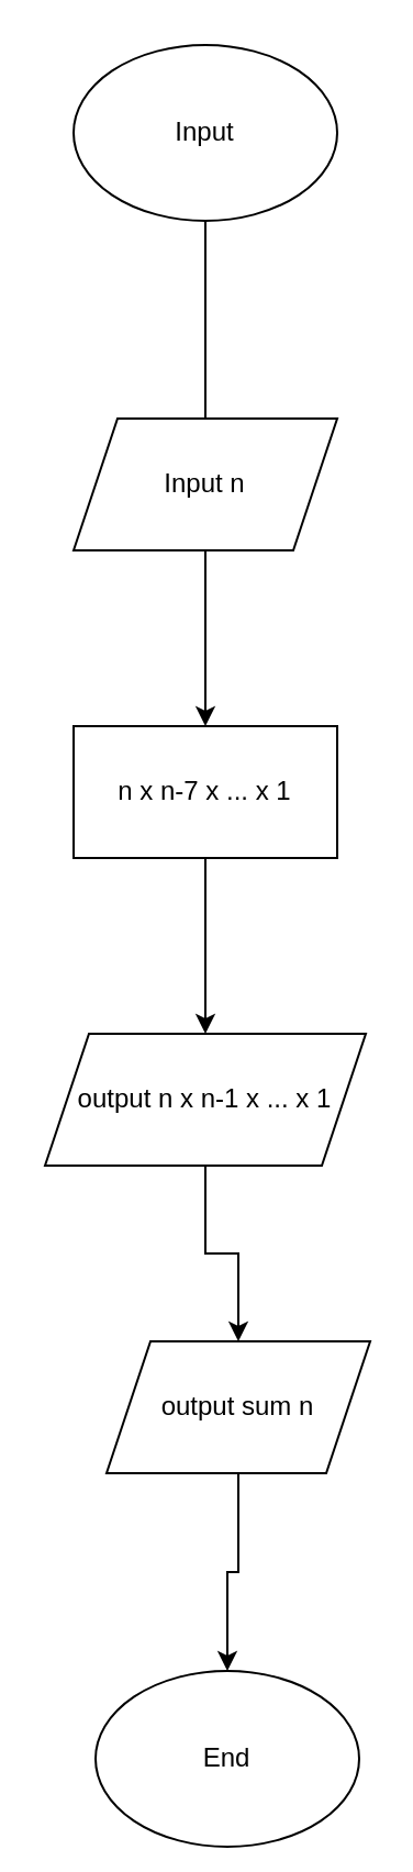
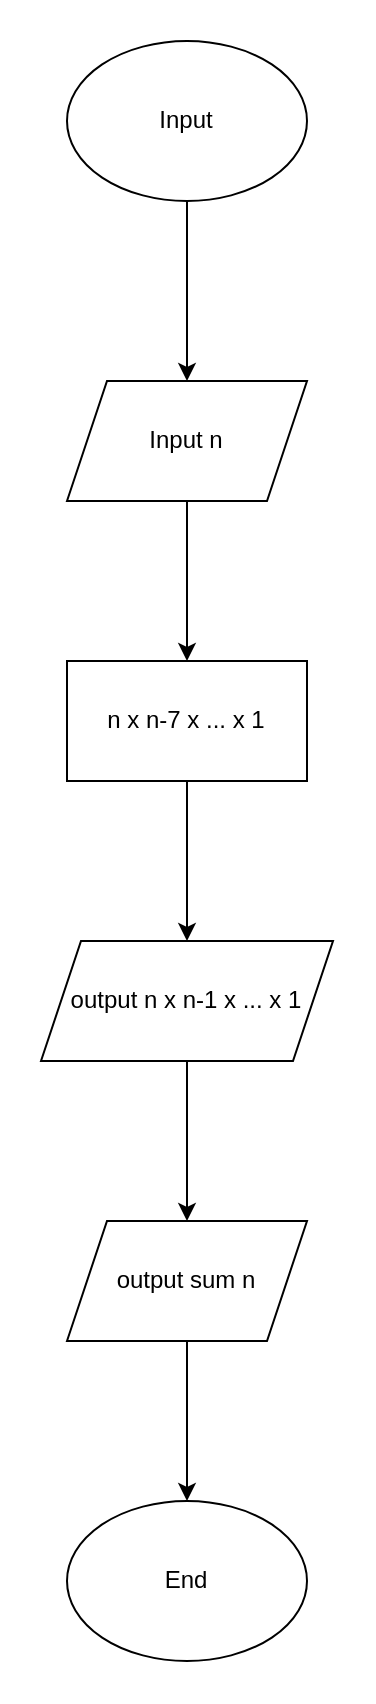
  <mxCell id="0" />
  <mxCell id="1" parent="0" />
- <mxCell id="2" value="" style="edgeStyle=orthogonalEdgeStyle;rounded=0;orthogonalLoop=1;jettySize=auto;html=1;endArrow=none;" edge="1" parent="1" source="3" target="5"><mxGeometry relative="1" as="geometry" /></mxCell>
+ <mxCell id="2" value="" style="edgeStyle=orthogonalEdgeStyle;rounded=0;orthogonalLoop=1;jettySize=auto;html=1;" edge="1" parent="1" source="3" target="5"><mxGeometry relative="1" as="geometry" /></mxCell>
  <mxCell id="3" value="Input" style="ellipse;whiteSpace=wrap;html=1;" vertex="1" parent="1"><mxGeometry x="33" y="20" width="120" height="80" as="geometry" /></mxCell>
  <mxCell id="4" value="" style="edgeStyle=orthogonalEdgeStyle;rounded=0;orthogonalLoop=1;jettySize=auto;html=1;" edge="1" parent="1" source="5" target="7"><mxGeometry relative="1" as="geometry" /></mxCell>
  <mxCell id="5" value="Input n" style="shape=parallelogram;perimeter=parallelogramPerimeter;whiteSpace=wrap;html=1;fixedSize=1;" vertex="1" parent="1"><mxGeometry x="33" y="190" width="120" height="60" as="geometry" /></mxCell>
  <mxCell id="6" value="" style="edgeStyle=orthogonalEdgeStyle;rounded=0;orthogonalLoop=1;jettySize=auto;html=1;" edge="1" parent="1" source="7" target="9"><mxGeometry relative="1" as="geometry" /></mxCell>
  <mxCell id="7" value="n x n-7 x ... x 1" style="whiteSpace=wrap;html=1;" vertex="1" parent="1"><mxGeometry x="33" y="330" width="120" height="60" as="geometry" /></mxCell>
  <mxCell id="8" value="" style="edgeStyle=orthogonalEdgeStyle;rounded=0;orthogonalLoop=1;jettySize=auto;html=1;" edge="1" parent="1" source="9" target="11"><mxGeometry relative="1" as="geometry" /></mxCell>
  <mxCell id="9" value="output n x n-1 x ... x 1" style="shape=parallelogram;perimeter=parallelogramPerimeter;whiteSpace=wrap;html=1;fixedSize=1;" vertex="1" parent="1"><mxGeometry x="20" y="470" width="146" height="60" as="geometry" /></mxCell>
  <mxCell id="10" value="" style="edgeStyle=orthogonalEdgeStyle;rounded=0;orthogonalLoop=1;jettySize=auto;html=1;" edge="1" parent="1" source="11" target="12"><mxGeometry relative="1" as="geometry" /></mxCell>
- <mxCell id="11" value="output sum n" style="shape=parallelogram;perimeter=parallelogramPerimeter;whiteSpace=wrap;html=1;fixedSize=1;" vertex="1" parent="1"><mxGeometry x="48" y="610" width="120" height="60" as="geometry" /></mxCell>
- <mxCell id="12" value="End" style="ellipse;whiteSpace=wrap;html=1;" vertex="1" parent="1"><mxGeometry x="43" y="760" width="120" height="80" as="geometry" /></mxCell>
+ <mxCell id="11" value="output sum n" style="shape=parallelogram;perimeter=parallelogramPerimeter;whiteSpace=wrap;html=1;fixedSize=1;" vertex="1" parent="1"><mxGeometry x="33" y="610" width="120" height="60" as="geometry" /></mxCell>
+ <mxCell id="12" value="End" style="ellipse;whiteSpace=wrap;html=1;" vertex="1" parent="1"><mxGeometry x="33" y="750" width="120" height="80" as="geometry" /></mxCell>
